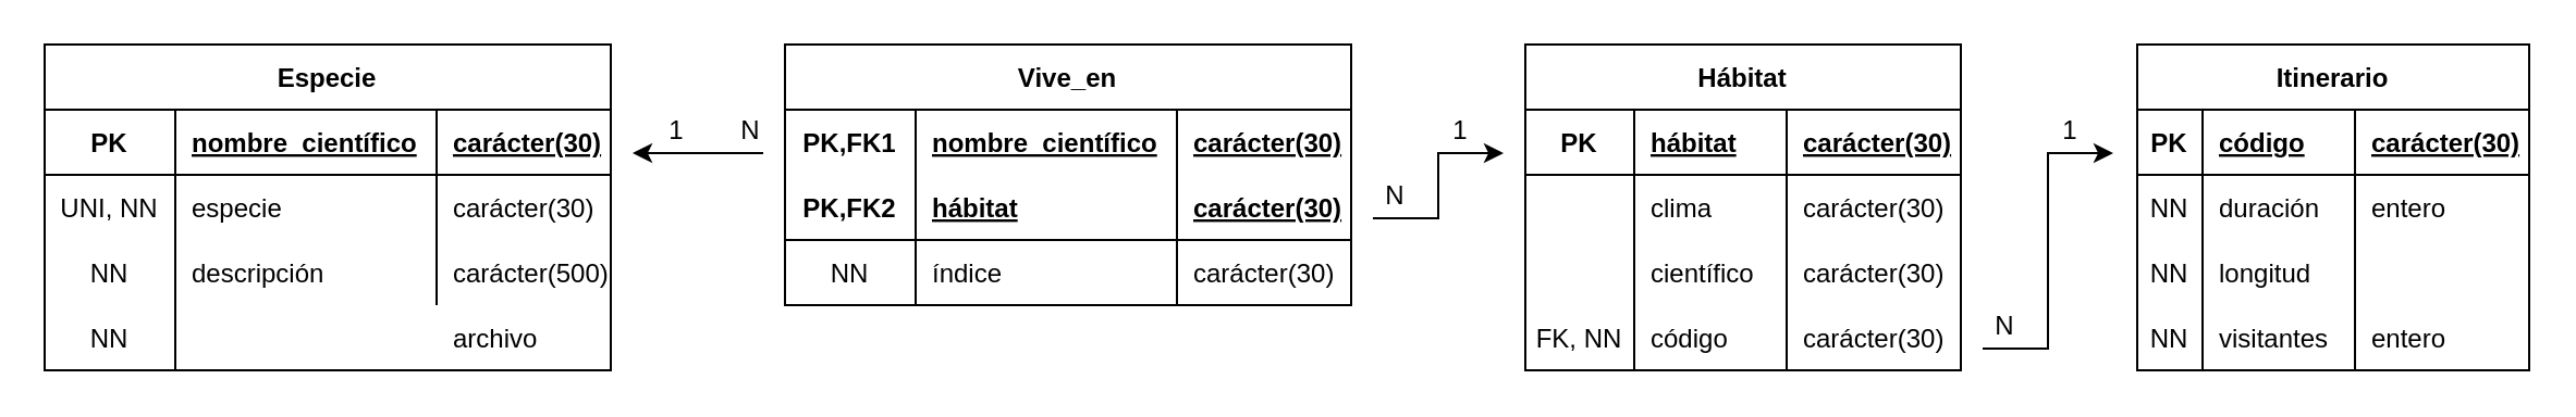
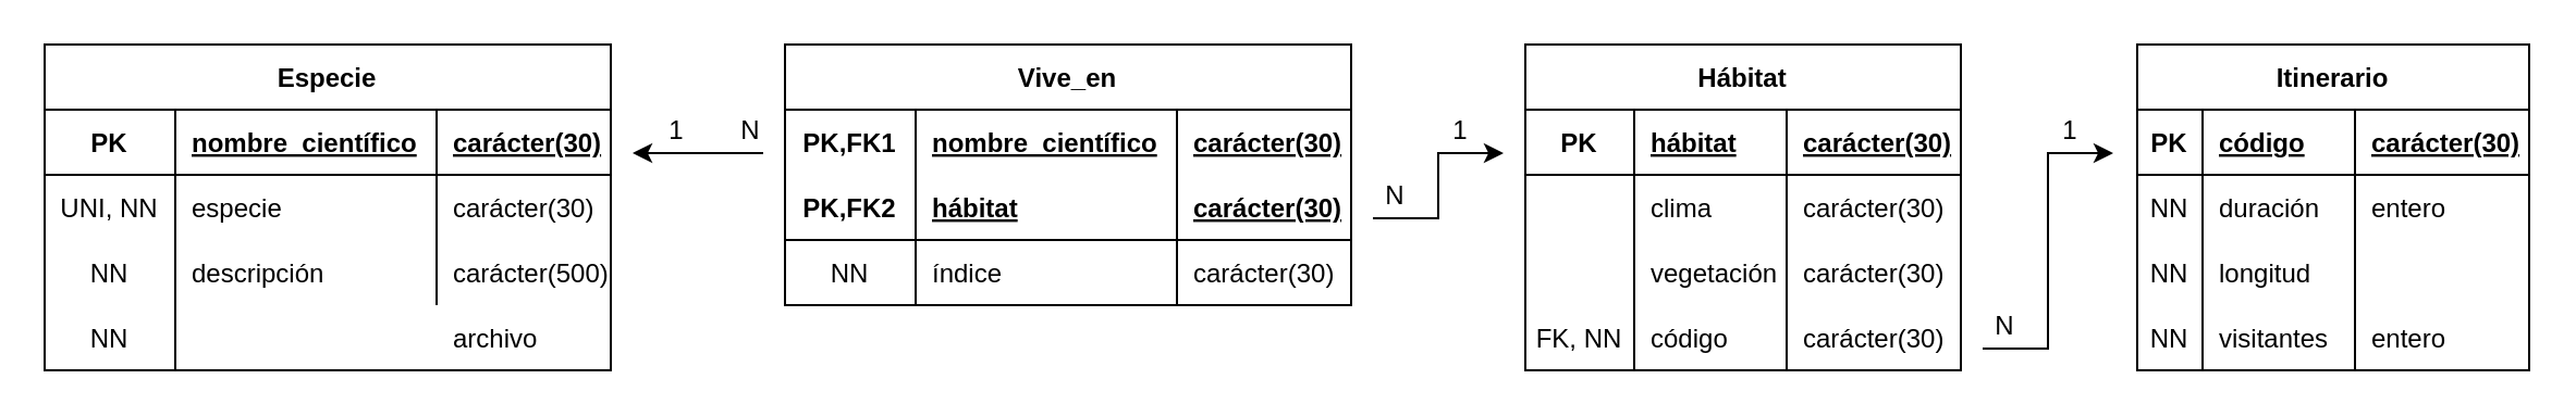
  <mxCell id="0" />
  <mxCell id="1" parent="0" />
  <mxCell id="2" value="Especie" style="shape=table;startSize=30;container=1;collapsible=1;childLayout=tableLayout;fixedRows=1;rowLines=0;fontStyle=1;align=center;resizeLast=1;" vertex="1" parent="1"><mxGeometry x="20" y="20" width="260" height="150" as="geometry" /></mxCell>
  <mxCell id="3" value="" style="shape=partialRectangle;collapsible=0;dropTarget=0;pointerEvents=0;fillColor=none;top=0;left=0;bottom=1;right=0;points=[[0,0.5],[1,0.5]];portConstraint=eastwest;" vertex="1" parent="2"><mxGeometry y="30" width="260" height="30" as="geometry" /></mxCell>
  <mxCell id="4" value="PK" style="shape=partialRectangle;connectable=0;fillColor=none;top=0;left=0;bottom=0;right=0;fontStyle=1;overflow=hidden;" vertex="1" parent="3"><mxGeometry width="60" height="30" as="geometry"><mxRectangle width="60" height="30" as="alternateBounds" /></mxGeometry></mxCell>
  <mxCell id="5" value="nombre_científico" style="shape=partialRectangle;connectable=0;fillColor=none;top=0;left=0;bottom=0;right=0;align=left;spacingLeft=6;fontStyle=5;overflow=hidden;" vertex="1" parent="3"><mxGeometry x="60" width="120" height="30" as="geometry"><mxRectangle width="120" height="30" as="alternateBounds" /></mxGeometry></mxCell>
  <mxCell id="6" value="carácter(30)" style="shape=partialRectangle;connectable=0;fillColor=none;top=0;left=0;bottom=0;right=0;align=left;spacingLeft=6;fontStyle=5;overflow=hidden;" vertex="1" parent="3"><mxGeometry x="180" width="80" height="30" as="geometry"><mxRectangle width="80" height="30" as="alternateBounds" /></mxGeometry></mxCell>
  <mxCell id="7" value="" style="shape=partialRectangle;collapsible=0;dropTarget=0;pointerEvents=0;fillColor=none;top=0;left=0;bottom=0;right=0;points=[[0,0.5],[1,0.5]];portConstraint=eastwest;" vertex="1" parent="2"><mxGeometry y="60" width="260" height="30" as="geometry" /></mxCell>
  <mxCell id="8" value="UNI, NN" style="shape=partialRectangle;connectable=0;fillColor=none;top=0;left=0;bottom=0;right=0;editable=1;overflow=hidden;" vertex="1" parent="7"><mxGeometry width="60" height="30" as="geometry"><mxRectangle width="60" height="30" as="alternateBounds" /></mxGeometry></mxCell>
  <mxCell id="9" value="especie" style="shape=partialRectangle;connectable=0;fillColor=none;top=0;left=0;bottom=0;right=0;align=left;spacingLeft=6;overflow=hidden;" vertex="1" parent="7"><mxGeometry x="60" width="120" height="30" as="geometry"><mxRectangle width="120" height="30" as="alternateBounds" /></mxGeometry></mxCell>
  <mxCell id="10" value="carácter(30)" style="shape=partialRectangle;connectable=0;fillColor=none;top=0;left=0;bottom=0;right=0;align=left;spacingLeft=6;overflow=hidden;" vertex="1" parent="7"><mxGeometry x="180" width="80" height="30" as="geometry"><mxRectangle width="80" height="30" as="alternateBounds" /></mxGeometry></mxCell>
  <mxCell id="11" value="" style="shape=partialRectangle;collapsible=0;dropTarget=0;pointerEvents=0;fillColor=none;top=0;left=0;bottom=0;right=0;points=[[0,0.5],[1,0.5]];portConstraint=eastwest;" vertex="1" parent="2"><mxGeometry y="90" width="260" height="30" as="geometry" /></mxCell>
  <mxCell id="12" value="NN" style="shape=partialRectangle;connectable=0;fillColor=none;top=0;left=0;bottom=0;right=0;editable=1;overflow=hidden;" vertex="1" parent="11"><mxGeometry width="60" height="30" as="geometry"><mxRectangle width="60" height="30" as="alternateBounds" /></mxGeometry></mxCell>
  <mxCell id="13" value="descripción" style="shape=partialRectangle;connectable=0;fillColor=none;top=0;left=0;bottom=0;right=0;align=left;spacingLeft=6;overflow=hidden;" vertex="1" parent="11"><mxGeometry x="60" width="120" height="30" as="geometry"><mxRectangle width="120" height="30" as="alternateBounds" /></mxGeometry></mxCell>
  <mxCell id="14" value="carácter(500)" style="shape=partialRectangle;connectable=0;fillColor=none;top=0;left=0;bottom=0;right=0;align=left;spacingLeft=6;overflow=hidden;" vertex="1" parent="11"><mxGeometry x="180" width="80" height="30" as="geometry"><mxRectangle width="80" height="30" as="alternateBounds" /></mxGeometry></mxCell>
  <mxCell id="15" value="" style="shape=partialRectangle;collapsible=0;dropTarget=0;pointerEvents=0;fillColor=none;top=0;left=0;bottom=0;right=0;points=[[0,0.5],[1,0.5]];portConstraint=eastwest;" vertex="1" parent="2"><mxGeometry y="120" width="260" height="30" as="geometry" /></mxCell>
  <mxCell id="16" value="NN" style="shape=partialRectangle;connectable=0;fillColor=none;top=0;left=0;bottom=0;right=0;editable=1;overflow=hidden;" vertex="1" parent="15"><mxGeometry width="60" height="30" as="geometry"><mxRectangle width="60" height="30" as="alternateBounds" /></mxGeometry></mxCell>
  <mxCell id="17" value="archivo" style="shape=partialRectangle;connectable=0;fillColor=none;top=0;left=0;bottom=0;right=0;align=left;spacingLeft=6;overflow=hidden;" vertex="1" parent="15"><mxGeometry x="180" width="80" height="30" as="geometry"><mxRectangle width="80" height="30" as="alternateBounds" /></mxGeometry></mxCell>
  <mxCell id="18" value="Vive_en" style="shape=table;startSize=30;container=1;collapsible=1;childLayout=tableLayout;fixedRows=1;rowLines=0;fontStyle=1;align=center;resizeLast=1;" vertex="1" parent="1"><mxGeometry x="360" y="20" width="260" height="120" as="geometry" /></mxCell>
  <mxCell id="19" value="" style="shape=partialRectangle;collapsible=0;dropTarget=0;pointerEvents=0;fillColor=none;top=0;left=0;bottom=0;right=0;points=[[0,0.5],[1,0.5]];portConstraint=eastwest;" vertex="1" parent="18"><mxGeometry y="30" width="260" height="30" as="geometry" /></mxCell>
  <mxCell id="20" value="PK,FK1" style="shape=partialRectangle;connectable=0;fillColor=none;top=0;left=0;bottom=0;right=0;fontStyle=1;overflow=hidden;" vertex="1" parent="19"><mxGeometry width="60" height="30" as="geometry"><mxRectangle width="60" height="30" as="alternateBounds" /></mxGeometry></mxCell>
  <mxCell id="21" value="nombre_científico" style="shape=partialRectangle;connectable=0;fillColor=none;top=0;left=0;bottom=0;right=0;align=left;spacingLeft=6;fontStyle=5;overflow=hidden;" vertex="1" parent="19"><mxGeometry x="60" width="120" height="30" as="geometry"><mxRectangle width="120" height="30" as="alternateBounds" /></mxGeometry></mxCell>
  <mxCell id="22" value="carácter(30)" style="shape=partialRectangle;connectable=0;fillColor=none;top=0;left=0;bottom=0;right=0;align=left;spacingLeft=6;fontStyle=5;overflow=hidden;" vertex="1" parent="19"><mxGeometry x="180" width="80" height="30" as="geometry"><mxRectangle width="80" height="30" as="alternateBounds" /></mxGeometry></mxCell>
  <mxCell id="23" value="" style="shape=partialRectangle;collapsible=0;dropTarget=0;pointerEvents=0;fillColor=none;top=0;left=0;bottom=1;right=0;points=[[0,0.5],[1,0.5]];portConstraint=eastwest;" vertex="1" parent="18"><mxGeometry y="60" width="260" height="30" as="geometry" /></mxCell>
  <mxCell id="24" value="PK,FK2" style="shape=partialRectangle;connectable=0;fillColor=none;top=0;left=0;bottom=0;right=0;fontStyle=1;overflow=hidden;" vertex="1" parent="23"><mxGeometry width="60" height="30" as="geometry"><mxRectangle width="60" height="30" as="alternateBounds" /></mxGeometry></mxCell>
  <mxCell id="25" value="hábitat" style="shape=partialRectangle;connectable=0;fillColor=none;top=0;left=0;bottom=0;right=0;align=left;spacingLeft=6;fontStyle=5;overflow=hidden;" vertex="1" parent="23"><mxGeometry x="60" width="120" height="30" as="geometry"><mxRectangle width="120" height="30" as="alternateBounds" /></mxGeometry></mxCell>
  <mxCell id="26" value="carácter(30)" style="shape=partialRectangle;connectable=0;fillColor=none;top=0;left=0;bottom=0;right=0;align=left;spacingLeft=6;fontStyle=5;overflow=hidden;" vertex="1" parent="23"><mxGeometry x="180" width="80" height="30" as="geometry"><mxRectangle width="80" height="30" as="alternateBounds" /></mxGeometry></mxCell>
  <mxCell id="27" value="" style="shape=partialRectangle;collapsible=0;dropTarget=0;pointerEvents=0;fillColor=none;top=0;left=0;bottom=0;right=0;points=[[0,0.5],[1,0.5]];portConstraint=eastwest;" vertex="1" parent="18"><mxGeometry y="90" width="260" height="30" as="geometry" /></mxCell>
  <mxCell id="28" value="NN" style="shape=partialRectangle;connectable=0;fillColor=none;top=0;left=0;bottom=0;right=0;editable=1;overflow=hidden;" vertex="1" parent="27"><mxGeometry width="60" height="30" as="geometry"><mxRectangle width="60" height="30" as="alternateBounds" /></mxGeometry></mxCell>
  <mxCell id="29" value="índice" style="shape=partialRectangle;connectable=0;fillColor=none;top=0;left=0;bottom=0;right=0;align=left;spacingLeft=6;overflow=hidden;" vertex="1" parent="27"><mxGeometry x="60" width="120" height="30" as="geometry"><mxRectangle width="120" height="30" as="alternateBounds" /></mxGeometry></mxCell>
  <mxCell id="30" value="carácter(30)" style="shape=partialRectangle;connectable=0;fillColor=none;top=0;left=0;bottom=0;right=0;align=left;spacingLeft=6;overflow=hidden;" vertex="1" parent="27"><mxGeometry x="180" width="80" height="30" as="geometry"><mxRectangle width="80" height="30" as="alternateBounds" /></mxGeometry></mxCell>
  <mxCell id="31" value="Hábitat" style="shape=table;startSize=30;container=1;collapsible=1;childLayout=tableLayout;fixedRows=1;rowLines=0;fontStyle=1;align=center;resizeLast=1;" vertex="1" parent="1"><mxGeometry x="700" y="20" width="200" height="150" as="geometry" /></mxCell>
  <mxCell id="32" value="" style="shape=partialRectangle;collapsible=0;dropTarget=0;pointerEvents=0;fillColor=none;top=0;left=0;bottom=1;right=0;points=[[0,0.5],[1,0.5]];portConstraint=eastwest;" vertex="1" parent="31"><mxGeometry y="30" width="200" height="30" as="geometry" /></mxCell>
  <mxCell id="33" value="PK" style="shape=partialRectangle;connectable=0;fillColor=none;top=0;left=0;bottom=0;right=0;fontStyle=1;overflow=hidden;" vertex="1" parent="32"><mxGeometry width="50" height="30" as="geometry"><mxRectangle width="50" height="30" as="alternateBounds" /></mxGeometry></mxCell>
  <mxCell id="34" value="hábitat" style="shape=partialRectangle;connectable=0;fillColor=none;top=0;left=0;bottom=0;right=0;align=left;spacingLeft=6;fontStyle=5;overflow=hidden;" vertex="1" parent="32"><mxGeometry x="50" width="70" height="30" as="geometry"><mxRectangle width="70" height="30" as="alternateBounds" /></mxGeometry></mxCell>
  <mxCell id="35" value="carácter(30)" style="shape=partialRectangle;connectable=0;fillColor=none;top=0;left=0;bottom=0;right=0;align=left;spacingLeft=6;fontStyle=5;overflow=hidden;" vertex="1" parent="32"><mxGeometry x="120" width="80" height="30" as="geometry"><mxRectangle width="80" height="30" as="alternateBounds" /></mxGeometry></mxCell>
  <mxCell id="36" value="" style="shape=partialRectangle;collapsible=0;dropTarget=0;pointerEvents=0;fillColor=none;top=0;left=0;bottom=0;right=0;points=[[0,0.5],[1,0.5]];portConstraint=eastwest;" vertex="1" parent="31"><mxGeometry y="60" width="200" height="30" as="geometry" /></mxCell>
  <mxCell id="37" value="" style="shape=partialRectangle;connectable=0;fillColor=none;top=0;left=0;bottom=0;right=0;editable=1;overflow=hidden;" vertex="1" parent="36"><mxGeometry width="50" height="30" as="geometry"><mxRectangle width="50" height="30" as="alternateBounds" /></mxGeometry></mxCell>
  <mxCell id="38" value="clima" style="shape=partialRectangle;connectable=0;fillColor=none;top=0;left=0;bottom=0;right=0;align=left;spacingLeft=6;overflow=hidden;" vertex="1" parent="36"><mxGeometry x="50" width="70" height="30" as="geometry"><mxRectangle width="70" height="30" as="alternateBounds" /></mxGeometry></mxCell>
  <mxCell id="39" value="carácter(30)" style="shape=partialRectangle;connectable=0;fillColor=none;top=0;left=0;bottom=0;right=0;align=left;spacingLeft=6;overflow=hidden;" vertex="1" parent="36"><mxGeometry x="120" width="80" height="30" as="geometry"><mxRectangle width="80" height="30" as="alternateBounds" /></mxGeometry></mxCell>
  <mxCell id="40" style="shape=partialRectangle;collapsible=0;dropTarget=0;pointerEvents=0;fillColor=none;top=0;left=0;bottom=0;right=0;points=[[0,0.5],[1,0.5]];portConstraint=eastwest;" vertex="1" parent="31"><mxGeometry y="90" width="200" height="30" as="geometry" /></mxCell>
  <mxCell id="41" style="shape=partialRectangle;connectable=0;fillColor=none;top=0;left=0;bottom=0;right=0;editable=1;overflow=hidden;" vertex="1" parent="40"><mxGeometry width="50" height="30" as="geometry"><mxRectangle width="50" height="30" as="alternateBounds" /></mxGeometry></mxCell>
- <mxCell id="42" value="científico" style="shape=partialRectangle;connectable=0;fillColor=none;top=0;left=0;bottom=0;right=0;align=left;spacingLeft=6;overflow=hidden;" vertex="1" parent="40"><mxGeometry x="50" width="70" height="30" as="geometry"><mxRectangle width="70" height="30" as="alternateBounds" /></mxGeometry></mxCell>
+ <mxCell id="42" value="vegetación" style="shape=partialRectangle;connectable=0;fillColor=none;top=0;left=0;bottom=0;right=0;align=left;spacingLeft=6;overflow=hidden;" vertex="1" parent="40"><mxGeometry x="50" width="70" height="30" as="geometry"><mxRectangle width="70" height="30" as="alternateBounds" /></mxGeometry></mxCell>
  <mxCell id="43" value="carácter(30)" style="shape=partialRectangle;connectable=0;fillColor=none;top=0;left=0;bottom=0;right=0;align=left;spacingLeft=6;overflow=hidden;" vertex="1" parent="40"><mxGeometry x="120" width="80" height="30" as="geometry"><mxRectangle width="80" height="30" as="alternateBounds" /></mxGeometry></mxCell>
  <mxCell id="44" value="" style="shape=partialRectangle;collapsible=0;dropTarget=0;pointerEvents=0;fillColor=none;top=0;left=0;bottom=0;right=0;points=[[0,0.5],[1,0.5]];portConstraint=eastwest;" vertex="1" parent="31"><mxGeometry y="120" width="200" height="30" as="geometry" /></mxCell>
  <mxCell id="45" value="FK, NN" style="shape=partialRectangle;connectable=0;fillColor=none;top=0;left=0;bottom=0;right=0;editable=1;overflow=hidden;" vertex="1" parent="44"><mxGeometry width="50" height="30" as="geometry"><mxRectangle width="50" height="30" as="alternateBounds" /></mxGeometry></mxCell>
  <mxCell id="46" value="código" style="shape=partialRectangle;connectable=0;fillColor=none;top=0;left=0;bottom=0;right=0;align=left;spacingLeft=6;overflow=hidden;" vertex="1" parent="44"><mxGeometry x="50" width="70" height="30" as="geometry"><mxRectangle width="70" height="30" as="alternateBounds" /></mxGeometry></mxCell>
  <mxCell id="47" value="carácter(30)" style="shape=partialRectangle;connectable=0;fillColor=none;top=0;left=0;bottom=0;right=0;align=left;spacingLeft=6;overflow=hidden;" vertex="1" parent="44"><mxGeometry x="120" width="80" height="30" as="geometry"><mxRectangle width="80" height="30" as="alternateBounds" /></mxGeometry></mxCell>
  <mxCell id="48" value="Itinerario" style="shape=table;startSize=30;container=1;collapsible=1;childLayout=tableLayout;fixedRows=1;rowLines=0;fontStyle=1;align=center;resizeLast=1;" vertex="1" parent="1"><mxGeometry x="981" y="20" width="180" height="150" as="geometry" /></mxCell>
  <mxCell id="49" value="" style="shape=partialRectangle;collapsible=0;dropTarget=0;pointerEvents=0;fillColor=none;top=0;left=0;bottom=1;right=0;points=[[0,0.5],[1,0.5]];portConstraint=eastwest;" vertex="1" parent="48"><mxGeometry y="30" width="180" height="30" as="geometry" /></mxCell>
  <mxCell id="50" value="PK" style="shape=partialRectangle;connectable=0;fillColor=none;top=0;left=0;bottom=0;right=0;fontStyle=1;overflow=hidden;" vertex="1" parent="49"><mxGeometry width="30" height="30" as="geometry"><mxRectangle width="30" height="30" as="alternateBounds" /></mxGeometry></mxCell>
  <mxCell id="51" value="código" style="shape=partialRectangle;connectable=0;fillColor=none;top=0;left=0;bottom=0;right=0;align=left;spacingLeft=6;fontStyle=5;overflow=hidden;" vertex="1" parent="49"><mxGeometry x="30" width="70" height="30" as="geometry"><mxRectangle width="70" height="30" as="alternateBounds" /></mxGeometry></mxCell>
  <mxCell id="52" value="carácter(30)" style="shape=partialRectangle;connectable=0;fillColor=none;top=0;left=0;bottom=0;right=0;align=left;spacingLeft=6;fontStyle=5;overflow=hidden;" vertex="1" parent="49"><mxGeometry x="100" width="80" height="30" as="geometry"><mxRectangle width="80" height="30" as="alternateBounds" /></mxGeometry></mxCell>
  <mxCell id="53" value="" style="shape=partialRectangle;collapsible=0;dropTarget=0;pointerEvents=0;fillColor=none;top=0;left=0;bottom=0;right=0;points=[[0,0.5],[1,0.5]];portConstraint=eastwest;" vertex="1" parent="48"><mxGeometry y="60" width="180" height="30" as="geometry" /></mxCell>
  <mxCell id="54" value="NN" style="shape=partialRectangle;connectable=0;fillColor=none;top=0;left=0;bottom=0;right=0;editable=1;overflow=hidden;" vertex="1" parent="53"><mxGeometry width="30" height="30" as="geometry"><mxRectangle width="30" height="30" as="alternateBounds" /></mxGeometry></mxCell>
  <mxCell id="55" value="duración" style="shape=partialRectangle;connectable=0;fillColor=none;top=0;left=0;bottom=0;right=0;align=left;spacingLeft=6;overflow=hidden;" vertex="1" parent="53"><mxGeometry x="30" width="70" height="30" as="geometry"><mxRectangle width="70" height="30" as="alternateBounds" /></mxGeometry></mxCell>
  <mxCell id="56" value="entero" style="shape=partialRectangle;connectable=0;fillColor=none;top=0;left=0;bottom=0;right=0;align=left;spacingLeft=6;overflow=hidden;" vertex="1" parent="53"><mxGeometry x="100" width="80" height="30" as="geometry"><mxRectangle width="80" height="30" as="alternateBounds" /></mxGeometry></mxCell>
  <mxCell id="57" style="shape=partialRectangle;collapsible=0;dropTarget=0;pointerEvents=0;fillColor=none;top=0;left=0;bottom=0;right=0;points=[[0,0.5],[1,0.5]];portConstraint=eastwest;" vertex="1" parent="48"><mxGeometry y="90" width="180" height="30" as="geometry" /></mxCell>
  <mxCell id="58" value="NN" style="shape=partialRectangle;connectable=0;fillColor=none;top=0;left=0;bottom=0;right=0;editable=1;overflow=hidden;" vertex="1" parent="57"><mxGeometry width="30" height="30" as="geometry"><mxRectangle width="30" height="30" as="alternateBounds" /></mxGeometry></mxCell>
  <mxCell id="59" value="longitud" style="shape=partialRectangle;connectable=0;fillColor=none;top=0;left=0;bottom=0;right=0;align=left;spacingLeft=6;overflow=hidden;" vertex="1" parent="57"><mxGeometry x="30" width="70" height="30" as="geometry"><mxRectangle width="70" height="30" as="alternateBounds" /></mxGeometry></mxCell>
  <mxCell id="60" style="shape=partialRectangle;collapsible=0;dropTarget=0;pointerEvents=0;fillColor=none;top=0;left=0;bottom=0;right=0;points=[[0,0.5],[1,0.5]];portConstraint=eastwest;" vertex="1" parent="48"><mxGeometry y="120" width="180" height="30" as="geometry" /></mxCell>
  <mxCell id="61" value="NN" style="shape=partialRectangle;connectable=0;fillColor=none;top=0;left=0;bottom=0;right=0;editable=1;overflow=hidden;" vertex="1" parent="60"><mxGeometry width="30" height="30" as="geometry"><mxRectangle width="30" height="30" as="alternateBounds" /></mxGeometry></mxCell>
  <mxCell id="62" value="visitantes" style="shape=partialRectangle;connectable=0;fillColor=none;top=0;left=0;bottom=0;right=0;align=left;spacingLeft=6;overflow=hidden;" vertex="1" parent="60"><mxGeometry x="30" width="70" height="30" as="geometry"><mxRectangle width="70" height="30" as="alternateBounds" /></mxGeometry></mxCell>
  <mxCell id="63" value="entero" style="shape=partialRectangle;connectable=0;fillColor=none;top=0;left=0;bottom=0;right=0;align=left;spacingLeft=6;overflow=hidden;" vertex="1" parent="60"><mxGeometry x="100" width="80" height="30" as="geometry"><mxRectangle width="80" height="30" as="alternateBounds" /></mxGeometry></mxCell>
  <mxCell id="64" value="" style="endArrow=classic;html=1;rounded=0;" edge="1" parent="1"><mxGeometry width="50" height="50" relative="1" as="geometry"><mxPoint x="630" y="100" as="sourcePoint" /><mxPoint x="690" y="70" as="targetPoint" /><Array as="points"><mxPoint x="660" y="100" /><mxPoint x="660" y="70" /></Array></mxGeometry></mxCell>
  <mxCell id="65" value="1" style="text;html=1;align=center;verticalAlign=middle;resizable=0;points=[];autosize=1;strokeColor=none;fillColor=none;" vertex="1" parent="1"><mxGeometry x="660" y="50" width="20" height="20" as="geometry" /></mxCell>
  <mxCell id="66" value="N" style="text;html=1;align=center;verticalAlign=middle;resizable=0;points=[];autosize=1;strokeColor=none;fillColor=none;" vertex="1" parent="1"><mxGeometry x="630" y="80" width="20" height="20" as="geometry" /></mxCell>
  <mxCell id="67" value="" style="endArrow=classic;html=1;rounded=0;" edge="1" parent="1"><mxGeometry width="50" height="50" relative="1" as="geometry"><mxPoint x="910" y="160" as="sourcePoint" /><mxPoint x="970" y="70" as="targetPoint" /><Array as="points"><mxPoint x="940" y="160" /><mxPoint x="940" y="70" /></Array></mxGeometry></mxCell>
  <mxCell id="68" value="1" style="text;html=1;align=center;verticalAlign=middle;resizable=0;points=[];autosize=1;strokeColor=none;fillColor=none;" vertex="1" parent="1"><mxGeometry x="940" y="50" width="20" height="20" as="geometry" /></mxCell>
  <mxCell id="69" value="N" style="text;html=1;align=center;verticalAlign=middle;resizable=0;points=[];autosize=1;strokeColor=none;fillColor=none;" vertex="1" parent="1"><mxGeometry x="910" y="140" width="20" height="20" as="geometry" /></mxCell>
  <mxCell id="70" value="" style="endArrow=classic;html=1;rounded=0;" edge="1" parent="1"><mxGeometry width="50" height="50" relative="1" as="geometry"><mxPoint x="350" y="70" as="sourcePoint" /><mxPoint x="290" y="70" as="targetPoint" /></mxGeometry></mxCell>
  <mxCell id="71" value="N" style="text;html=1;align=center;verticalAlign=middle;resizable=0;points=[];autosize=1;strokeColor=none;fillColor=none;" vertex="1" parent="1"><mxGeometry x="333.5" y="50" width="20" height="20" as="geometry" /></mxCell>
  <mxCell id="72" value="1" style="text;html=1;align=center;verticalAlign=middle;resizable=0;points=[];autosize=1;strokeColor=none;fillColor=none;" vertex="1" parent="1"><mxGeometry x="300" y="50" width="20" height="20" as="geometry" /></mxCell>
